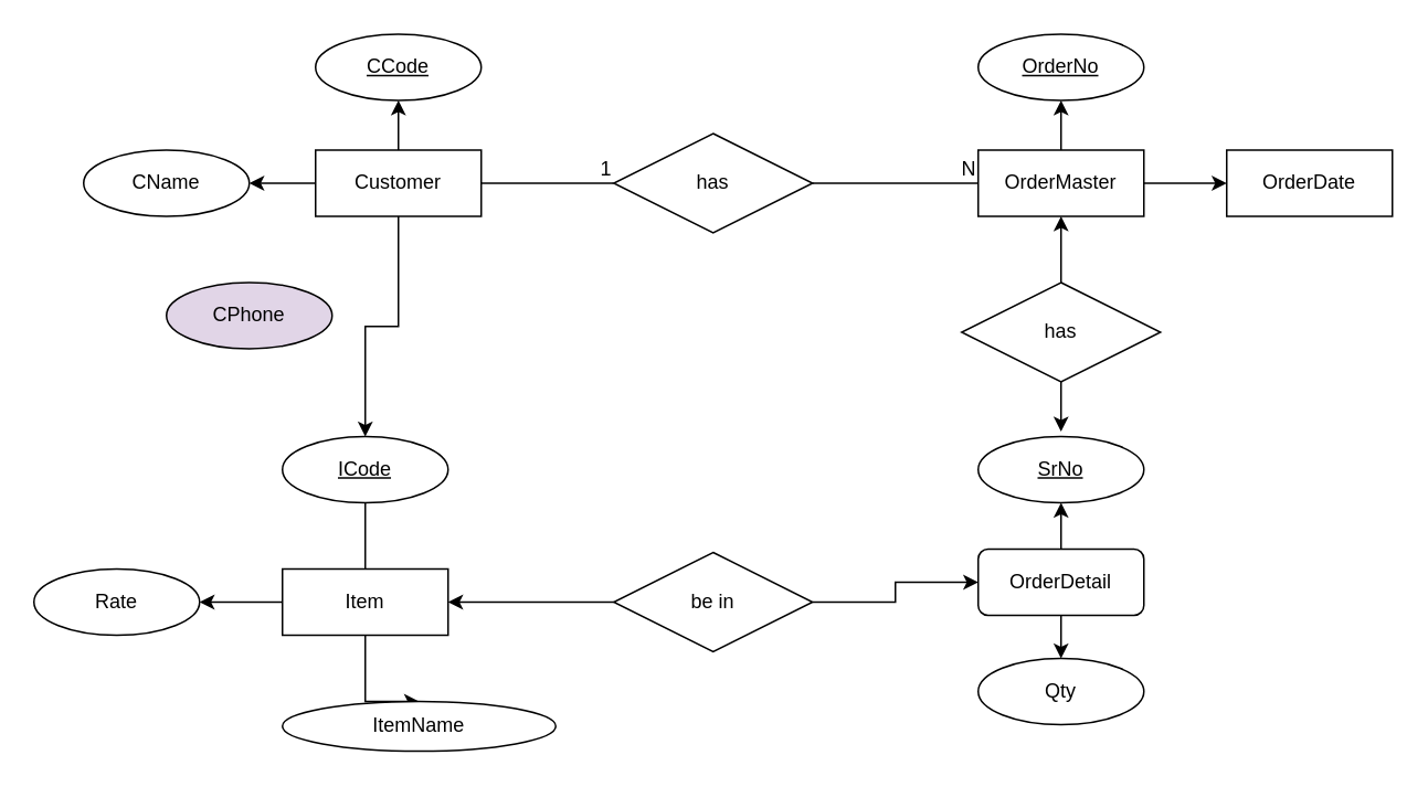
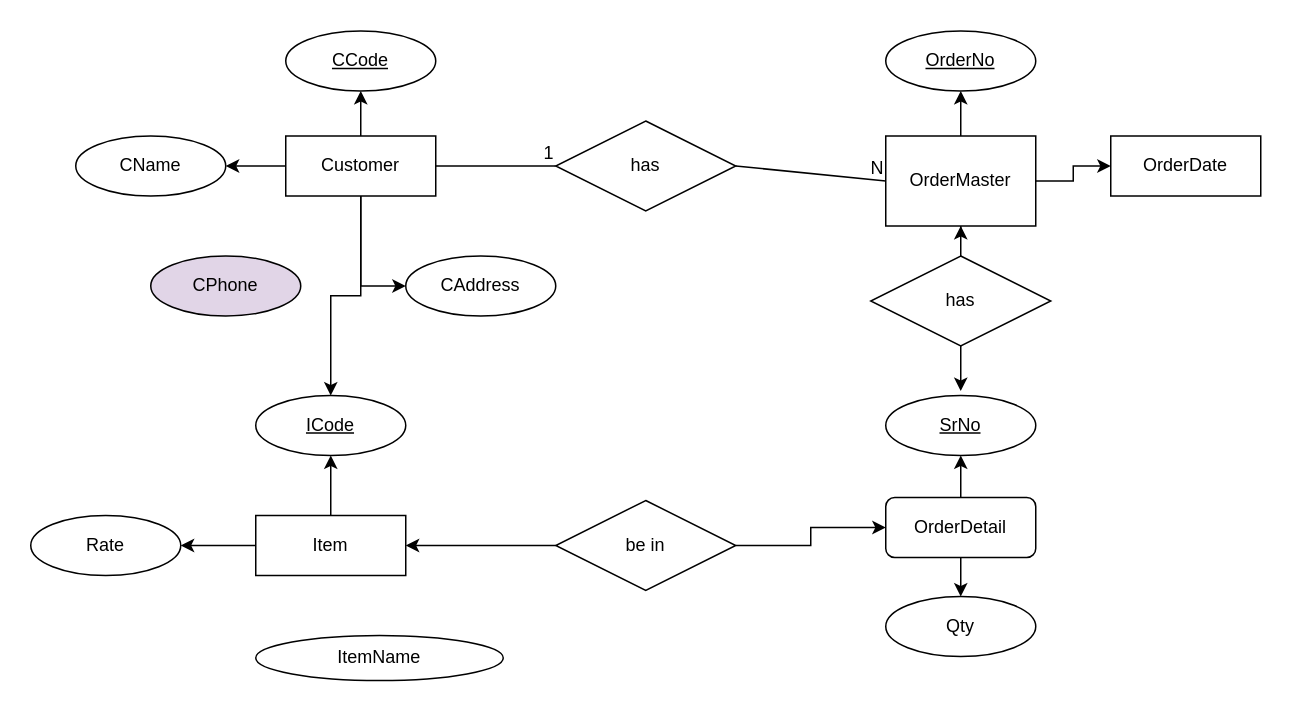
  <mxCell id="0" />
  <mxCell id="1" parent="0" />
- <mxCell id="2" style="edgeStyle=orthogonalEdgeStyle;rounded=0;orthogonalLoop=1;jettySize=auto;html=1;entryX=0.5;entryY=0;entryDx=0;entryDy=0;" parent="1" source="5" target="19" edge="1"><mxGeometry relative="1" as="geometry"><Array as="points"><mxPoint x="220" y="423" /><mxPoint x="220" y="423" /></Array></mxGeometry></mxCell>
- <mxCell id="3" style="edgeStyle=orthogonalEdgeStyle;rounded=0;orthogonalLoop=1;jettySize=auto;html=1;entryX=0.5;entryY=1;entryDx=0;entryDy=0;endArrow=none;" parent="1" source="5" target="24" edge="1"><mxGeometry relative="1" as="geometry" /></mxCell>
+ <mxCell id="3" style="edgeStyle=orthogonalEdgeStyle;rounded=0;orthogonalLoop=1;jettySize=auto;html=1;entryX=0.5;entryY=1;entryDx=0;entryDy=0;" parent="1" source="5" target="24" edge="1"><mxGeometry relative="1" as="geometry" /></mxCell>
  <mxCell id="4" style="edgeStyle=orthogonalEdgeStyle;rounded=0;orthogonalLoop=1;jettySize=auto;html=1;entryX=1;entryY=0.5;entryDx=0;entryDy=0;" parent="1" source="5" target="25" edge="1"><mxGeometry relative="1" as="geometry" /></mxCell>
  <mxCell id="5" value="Item" style="whiteSpace=wrap;html=1;align=center;" parent="1" vertex="1"><mxGeometry x="170" y="343" width="100" height="40" as="geometry" /></mxCell>
  <mxCell id="6" style="edgeStyle=orthogonalEdgeStyle;rounded=0;orthogonalLoop=1;jettySize=auto;html=1;entryX=0.5;entryY=1;entryDx=0;entryDy=0;" parent="1" source="10" target="21" edge="1"><mxGeometry relative="1" as="geometry" /></mxCell>
  <mxCell id="7" style="edgeStyle=orthogonalEdgeStyle;rounded=0;orthogonalLoop=1;jettySize=auto;html=1;entryX=1;entryY=0.5;entryDx=0;entryDy=0;" parent="1" source="10" target="17" edge="1"><mxGeometry relative="1" as="geometry" /></mxCell>
+ <mxCell id="8" style="edgeStyle=orthogonalEdgeStyle;rounded=0;orthogonalLoop=1;jettySize=auto;html=1;entryX=0;entryY=0.5;entryDx=0;entryDy=0;" parent="1" source="10" target="20" edge="1"><mxGeometry relative="1" as="geometry" /></mxCell>
  <mxCell id="9" style="edgeStyle=orthogonalEdgeStyle;rounded=0;orthogonalLoop=1;jettySize=auto;html=1;" parent="1" source="10" target="24" edge="1"><mxGeometry relative="1" as="geometry" /></mxCell>
  <mxCell id="10" value="Customer" style="whiteSpace=wrap;html=1;align=center;" parent="1" vertex="1"><mxGeometry x="190" y="90" width="100" height="40" as="geometry" /></mxCell>
  <mxCell id="11" style="edgeStyle=orthogonalEdgeStyle;rounded=0;orthogonalLoop=1;jettySize=auto;html=1;entryX=0.5;entryY=1;entryDx=0;entryDy=0;" parent="1" source="13" target="22" edge="1"><mxGeometry relative="1" as="geometry" /></mxCell>
  <mxCell id="12" style="edgeStyle=orthogonalEdgeStyle;rounded=0;orthogonalLoop=1;jettySize=auto;html=1;entryX=0;entryY=0.5;entryDx=0;entryDy=0;" parent="1" source="13" target="23" edge="1"><mxGeometry relative="1" as="geometry" /></mxCell>
- <mxCell id="13" value="OrderMaster" style="whiteSpace=wrap;html=1;align=center;" parent="1" vertex="1"><mxGeometry x="590" y="90" width="100" height="40" as="geometry" /></mxCell>
+ <mxCell id="13" value="OrderMaster" style="whiteSpace=wrap;html=1;align=center;" parent="1" vertex="1"><mxGeometry x="590" y="90" width="100" height="60" as="geometry" /></mxCell>
  <mxCell id="14" style="edgeStyle=orthogonalEdgeStyle;rounded=0;orthogonalLoop=1;jettySize=auto;html=1;entryX=0.5;entryY=1;entryDx=0;entryDy=0;" parent="1" source="16" target="26" edge="1"><mxGeometry relative="1" as="geometry"><mxPoint x="640" y="297" as="targetPoint" /></mxGeometry></mxCell>
  <mxCell id="15" style="edgeStyle=orthogonalEdgeStyle;rounded=0;orthogonalLoop=1;jettySize=auto;html=1;entryX=0.5;entryY=0;entryDx=0;entryDy=0;" parent="1" source="16" target="27" edge="1"><mxGeometry relative="1" as="geometry" /></mxCell>
  <mxCell id="16" value="OrderDetail" style="whiteSpace=wrap;html=1;align=center;rounded=1;" parent="1" vertex="1"><mxGeometry x="590" y="331" width="100" height="40" as="geometry" /></mxCell>
  <mxCell id="17" value="CName" style="ellipse;whiteSpace=wrap;html=1;align=center;" parent="1" vertex="1"><mxGeometry x="50" y="90" width="100" height="40" as="geometry" /></mxCell>
  <mxCell id="18" value="CPhone" style="ellipse;whiteSpace=wrap;html=1;align=center;fillColor=#e1d5e7;" parent="1" vertex="1"><mxGeometry x="100" y="170" width="100" height="40" as="geometry" /></mxCell>
  <mxCell id="19" value="ItemName" style="ellipse;whiteSpace=wrap;html=1;align=center;" parent="1" vertex="1"><mxGeometry x="170" y="423" width="165" height="30" as="geometry" /></mxCell>
+ <mxCell id="20" value="CAddress" style="ellipse;whiteSpace=wrap;html=1;align=center;" parent="1" vertex="1"><mxGeometry x="270" y="170" width="100" height="40" as="geometry" /></mxCell>
  <mxCell id="21" value="CCode" style="ellipse;whiteSpace=wrap;html=1;align=center;fontStyle=4;" parent="1" vertex="1"><mxGeometry x="190" y="20" width="100" height="40" as="geometry" /></mxCell>
  <mxCell id="22" value="OrderNo" style="ellipse;whiteSpace=wrap;html=1;align=center;fontStyle=4;" parent="1" vertex="1"><mxGeometry x="590" y="20" width="100" height="40" as="geometry" /></mxCell>
  <mxCell id="23" value="OrderDate" style="whiteSpace=wrap;html=1;align=center;rounded=0;" parent="1" vertex="1"><mxGeometry x="740" y="90" width="100" height="40" as="geometry" /></mxCell>
  <mxCell id="24" value="ICode" style="ellipse;whiteSpace=wrap;html=1;align=center;fontStyle=4;" parent="1" vertex="1"><mxGeometry x="170" y="263" width="100" height="40" as="geometry" /></mxCell>
  <mxCell id="25" value="Rate" style="ellipse;whiteSpace=wrap;html=1;align=center;" parent="1" vertex="1"><mxGeometry x="20" y="343" width="100" height="40" as="geometry" /></mxCell>
  <mxCell id="26" value="SrNo" style="ellipse;whiteSpace=wrap;html=1;align=center;fontStyle=4;" parent="1" vertex="1"><mxGeometry x="590" y="263" width="100" height="40" as="geometry" /></mxCell>
  <mxCell id="27" value="Qty" style="ellipse;whiteSpace=wrap;html=1;align=center;" parent="1" vertex="1"><mxGeometry x="590" y="397" width="100" height="40" as="geometry" /></mxCell>
  <mxCell id="28" value="has" style="shape=rhombus;perimeter=rhombusPerimeter;whiteSpace=wrap;html=1;align=center;" parent="1" vertex="1"><mxGeometry x="370" y="80" width="120" height="60" as="geometry" /></mxCell>
  <mxCell id="29" style="edgeStyle=orthogonalEdgeStyle;rounded=0;orthogonalLoop=1;jettySize=auto;html=1;entryX=0.5;entryY=1;entryDx=0;entryDy=0;" edge="1" parent="1" source="31" target="13"><mxGeometry relative="1" as="geometry" /></mxCell>
  <mxCell id="30" style="edgeStyle=orthogonalEdgeStyle;rounded=0;orthogonalLoop=1;jettySize=auto;html=1;exitX=0.5;exitY=1;exitDx=0;exitDy=0;" edge="1" parent="1" source="31"><mxGeometry relative="1" as="geometry"><mxPoint x="640" y="260" as="targetPoint" /></mxGeometry></mxCell>
  <mxCell id="31" value="has" style="shape=rhombus;perimeter=rhombusPerimeter;whiteSpace=wrap;html=1;align=center;" parent="1" vertex="1"><mxGeometry x="580" y="170" width="120" height="60" as="geometry" /></mxCell>
  <mxCell id="32" style="edgeStyle=orthogonalEdgeStyle;rounded=0;orthogonalLoop=1;jettySize=auto;html=1;exitX=1;exitY=0.5;exitDx=0;exitDy=0;entryX=0;entryY=0.5;entryDx=0;entryDy=0;" edge="1" parent="1" source="34" target="16"><mxGeometry relative="1" as="geometry" /></mxCell>
  <mxCell id="33" style="edgeStyle=orthogonalEdgeStyle;rounded=0;orthogonalLoop=1;jettySize=auto;html=1;entryX=1;entryY=0.5;entryDx=0;entryDy=0;" edge="1" parent="1" source="34" target="5"><mxGeometry relative="1" as="geometry" /></mxCell>
  <mxCell id="34" value="be in" style="shape=rhombus;perimeter=rhombusPerimeter;whiteSpace=wrap;html=1;align=center;" parent="1" vertex="1"><mxGeometry x="370" y="333" width="120" height="60" as="geometry" /></mxCell>
  <mxCell id="35" value="" style="endArrow=none;html=1;rounded=0;entryX=0;entryY=0.5;entryDx=0;entryDy=0;exitX=1;exitY=0.5;exitDx=0;exitDy=0;" edge="1" parent="1" source="28" target="13"><mxGeometry relative="1" as="geometry"><mxPoint x="440" y="150" as="sourcePoint" /><mxPoint x="600" y="150" as="targetPoint" /></mxGeometry></mxCell>
  <mxCell id="36" value="N" style="resizable=0;html=1;whiteSpace=wrap;align=right;verticalAlign=bottom;" connectable="0" vertex="1" parent="35"><mxGeometry x="1" relative="1" as="geometry" /></mxCell>
  <mxCell id="37" value="" style="endArrow=none;html=1;rounded=0;exitX=1;exitY=0.5;exitDx=0;exitDy=0;entryX=0;entryY=0.5;entryDx=0;entryDy=0;" edge="1" parent="1" source="10" target="28"><mxGeometry relative="1" as="geometry"><mxPoint x="380" y="40" as="sourcePoint" /><mxPoint x="540" y="40" as="targetPoint" /></mxGeometry></mxCell>
  <mxCell id="38" value="1" style="resizable=0;html=1;whiteSpace=wrap;align=right;verticalAlign=bottom;" connectable="0" vertex="1" parent="37"><mxGeometry x="1" relative="1" as="geometry" /></mxCell>
